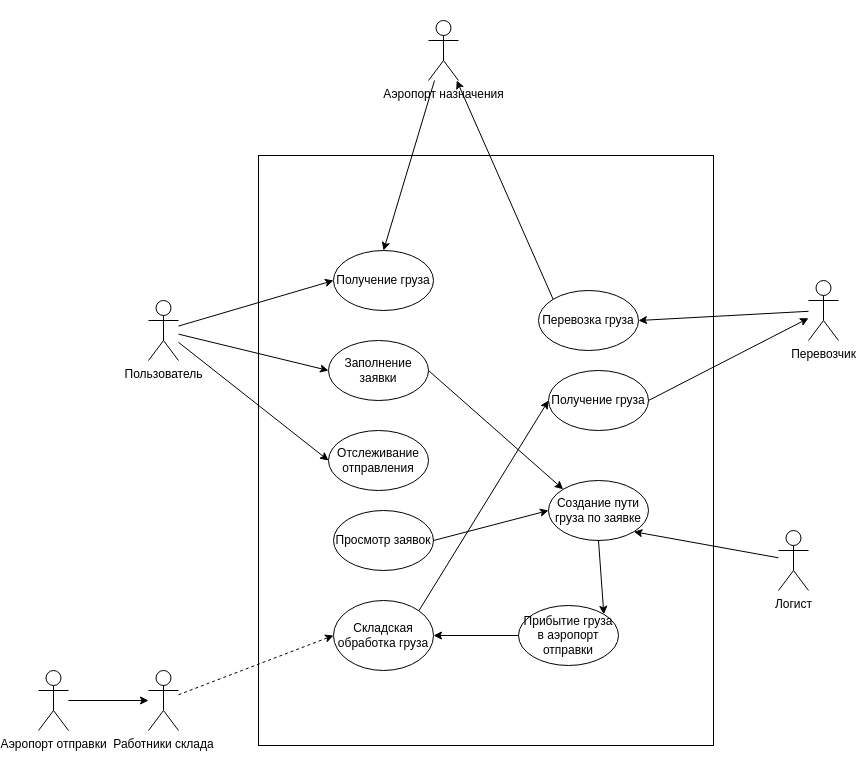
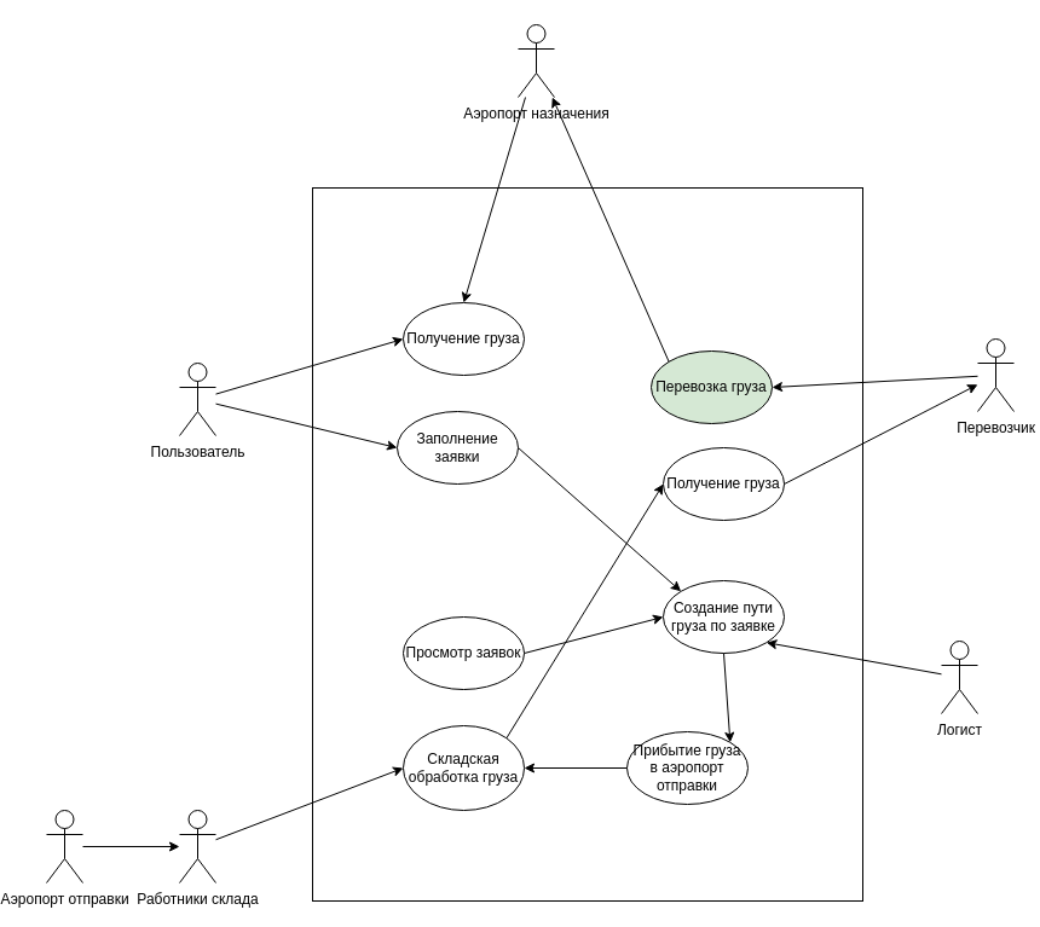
  <mxCell id="0" />
  <mxCell id="1" parent="0" />
  <mxCell id="2" value="" style="rounded=0;whiteSpace=wrap;html=1;" vertex="1" parent="1"><mxGeometry x="240" y="155" width="455" height="590" as="geometry" /></mxCell>
  <mxCell id="3" value="Пользователь" style="shape=umlActor;verticalLabelPosition=bottom;verticalAlign=top;html=1;outlineConnect=0;" vertex="1" parent="1"><mxGeometry x="130" y="300" width="30" height="60" as="geometry" /></mxCell>
  <mxCell id="4" value="Просмотр заявок" style="ellipse;whiteSpace=wrap;html=1;" vertex="1" parent="1"><mxGeometry x="315" y="510" width="100" height="60" as="geometry" /></mxCell>
  <mxCell id="5" value="Заполнение заявки" style="ellipse;whiteSpace=wrap;html=1;" vertex="1" parent="1"><mxGeometry x="310" y="340" width="100" height="60" as="geometry" /></mxCell>
- <mxCell id="6" value="Отслеживание отправления" style="ellipse;whiteSpace=wrap;html=1;" vertex="1" parent="1"><mxGeometry x="310" y="430" width="100" height="60" as="geometry" /></mxCell>
  <mxCell id="7" value="Логист" style="shape=umlActor;verticalLabelPosition=bottom;verticalAlign=top;html=1;outlineConnect=0;" vertex="1" parent="1"><mxGeometry x="760" y="530" width="30" height="60" as="geometry" /></mxCell>
  <mxCell id="8" value="Создание пути груза по заявке" style="ellipse;whiteSpace=wrap;html=1;" vertex="1" parent="1"><mxGeometry x="530" y="480" width="100" height="60" as="geometry" /></mxCell>
  <mxCell id="9" value="Получение груза" style="ellipse;whiteSpace=wrap;html=1;" vertex="1" parent="1"><mxGeometry x="315" y="250" width="100" height="60" as="geometry" /></mxCell>
  <mxCell id="10" value="Перевозчик" style="shape=umlActor;verticalLabelPosition=bottom;verticalAlign=top;html=1;outlineConnect=0;" vertex="1" parent="1"><mxGeometry x="790" y="280" width="30" height="60" as="geometry" /></mxCell>
- <mxCell id="11" value="Перевозка груза" style="ellipse;whiteSpace=wrap;html=1;" vertex="1" parent="1"><mxGeometry x="520" y="290" width="100" height="60" as="geometry" /></mxCell>
+ <mxCell id="11" value="Перевозка груза" style="ellipse;whiteSpace=wrap;html=1;fillColor=#d5e8d4;" vertex="1" parent="1"><mxGeometry x="520" y="290" width="100" height="60" as="geometry" /></mxCell>
  <mxCell id="12" value="Работники склада" style="shape=umlActor;verticalLabelPosition=bottom;verticalAlign=top;html=1;outlineConnect=0;" vertex="1" parent="1"><mxGeometry x="130" y="670" width="30" height="60" as="geometry" /></mxCell>
  <mxCell id="13" value="Прибытие груза в аэропорт отправки" style="ellipse;whiteSpace=wrap;html=1;" vertex="1" parent="1"><mxGeometry x="500" y="605" width="100" height="60" as="geometry" /></mxCell>
  <mxCell id="14" value="Складская обработка груза" style="ellipse;whiteSpace=wrap;html=1;" vertex="1" parent="1"><mxGeometry x="315" y="600" width="100" height="70" as="geometry" /></mxCell>
  <mxCell id="15" value="Получение груза" style="ellipse;whiteSpace=wrap;html=1;" vertex="1" parent="1"><mxGeometry x="530" y="370" width="100" height="60" as="geometry" /></mxCell>
  <mxCell id="16" value="Аэропорт назначения" style="shape=umlActor;verticalLabelPosition=bottom;verticalAlign=top;html=1;outlineConnect=0;" vertex="1" parent="1"><mxGeometry x="410" y="20" width="30" height="60" as="geometry" /></mxCell>
  <mxCell id="17" value="Аэропорт отправки" style="shape=umlActor;verticalLabelPosition=bottom;verticalAlign=top;html=1;outlineConnect=0;" vertex="1" parent="1"><mxGeometry y="670" width="30" height="60" as="geometry" x="20" /></mxCell>
  <mxCell id="18" value="" style="edgeStyle=none;orthogonalLoop=1;jettySize=auto;html=1;rounded=0;" edge="1" parent="1" source="17" target="12"><mxGeometry width="100" relative="1" as="geometry"><mxPoint x="210" y="740" as="sourcePoint" /><mxPoint x="310" y="740" as="targetPoint" /><Array as="points" /></mxGeometry></mxCell>
- <mxCell id="19" value="" style="edgeStyle=none;orthogonalLoop=1;jettySize=auto;html=1;rounded=0;entryX=0;entryY=0.5;entryDx=0;entryDy=0;dashed=1;" edge="1" parent="1" source="12" target="14"><mxGeometry width="100" relative="1" as="geometry"><mxPoint x="170" y="770" as="sourcePoint" /><mxPoint x="270" y="770" as="targetPoint" /><Array as="points" /></mxGeometry></mxCell>
+ <mxCell id="19" value="" style="edgeStyle=none;orthogonalLoop=1;jettySize=auto;html=1;rounded=0;entryX=0;entryY=0.5;entryDx=0;entryDy=0;" edge="1" parent="1" source="12" target="14"><mxGeometry width="100" relative="1" as="geometry"><mxPoint x="170" y="770" as="sourcePoint" /><mxPoint x="270" y="770" as="targetPoint" /><Array as="points" /></mxGeometry></mxCell>
  <mxCell id="20" value="" style="edgeStyle=none;orthogonalLoop=1;jettySize=auto;html=1;rounded=0;entryX=0;entryY=0.5;entryDx=0;entryDy=0;" edge="1" parent="1" source="3" target="9"><mxGeometry width="100" relative="1" as="geometry"><mxPoint x="110" y="440" as="sourcePoint" /><mxPoint x="210" y="440" as="targetPoint" /><Array as="points" /></mxGeometry></mxCell>
  <mxCell id="21" value="" style="edgeStyle=none;orthogonalLoop=1;jettySize=auto;html=1;rounded=0;entryX=0;entryY=0.5;entryDx=0;entryDy=0;" edge="1" parent="1" source="3" target="5"><mxGeometry width="100" relative="1" as="geometry"><mxPoint x="140" y="420" as="sourcePoint" /><mxPoint x="240" y="420" as="targetPoint" /><Array as="points" /></mxGeometry></mxCell>
- <mxCell id="22" value="" style="edgeStyle=none;orthogonalLoop=1;jettySize=auto;html=1;rounded=0;entryX=0;entryY=0.5;entryDx=0;entryDy=0;" edge="1" parent="1" source="3" target="6"><mxGeometry width="100" relative="1" as="geometry"><mxPoint x="90" y="440" as="sourcePoint" /><mxPoint x="190" y="440" as="targetPoint" /><Array as="points" /></mxGeometry></mxCell>
  <mxCell id="23" value="" style="edgeStyle=none;orthogonalLoop=1;jettySize=auto;html=1;rounded=0;entryX=0.5;entryY=0;entryDx=0;entryDy=0;" edge="1" parent="1" source="16" target="9"><mxGeometry width="100" relative="1" as="geometry"><mxPoint x="130" y="140" as="sourcePoint" /><mxPoint x="150" y="230" as="targetPoint" /><Array as="points" /></mxGeometry></mxCell>
  <mxCell id="24" value="" style="edgeStyle=none;orthogonalLoop=1;jettySize=auto;html=1;rounded=0;entryX=1;entryY=0.5;entryDx=0;entryDy=0;" edge="1" parent="1" source="10" target="11"><mxGeometry width="100" relative="1" as="geometry"><mxPoint x="720" y="430" as="sourcePoint" /><mxPoint x="820" y="430" as="targetPoint" /><Array as="points" /></mxGeometry></mxCell>
  <mxCell id="25" value="" style="edgeStyle=none;orthogonalLoop=1;jettySize=auto;html=1;rounded=0;exitX=0;exitY=0;exitDx=0;exitDy=0;" edge="1" parent="1" source="11" target="16"><mxGeometry width="100" relative="1" as="geometry"><mxPoint x="610" as="sourcePoint" y="70" /><mxPoint x="710" as="targetPoint" y="70" /><Array as="points" /></mxGeometry></mxCell>
  <mxCell id="26" value="" style="edgeStyle=none;orthogonalLoop=1;jettySize=auto;html=1;rounded=0;entryX=1;entryY=1;entryDx=0;entryDy=0;" edge="1" parent="1" source="7" target="8"><mxGeometry width="100" relative="1" as="geometry"><mxPoint x="735" y="680" as="sourcePoint" /><mxPoint x="835" y="680" as="targetPoint" /><Array as="points" /></mxGeometry></mxCell>
  <mxCell id="27" value="" style="edgeStyle=none;orthogonalLoop=1;jettySize=auto;html=1;rounded=0;entryX=1;entryY=0;entryDx=0;entryDy=0;exitX=0.5;exitY=1;exitDx=0;exitDy=0;" edge="1" parent="1" source="8" target="13"><mxGeometry width="100" relative="1" as="geometry"><mxPoint x="740" y="460" as="sourcePoint" /><mxPoint x="840" y="460" as="targetPoint" /><Array as="points" /></mxGeometry></mxCell>
  <mxCell id="28" value="" style="edgeStyle=none;orthogonalLoop=1;jettySize=auto;html=1;rounded=0;entryX=0;entryY=0.5;entryDx=0;entryDy=0;exitX=1;exitY=0;exitDx=0;exitDy=0;" edge="1" parent="1" source="14" target="15"><mxGeometry width="100" relative="1" as="geometry"><mxPoint x="420" y="600" as="sourcePoint" /><mxPoint x="520" y="600" as="targetPoint" /><Array as="points" /></mxGeometry></mxCell>
  <mxCell id="29" value="" style="edgeStyle=none;orthogonalLoop=1;jettySize=auto;html=1;rounded=0;exitX=1;exitY=0.5;exitDx=0;exitDy=0;" edge="1" parent="1" source="15" target="10"><mxGeometry width="100" relative="1" as="geometry"><mxPoint x="700" y="410" as="sourcePoint" /><mxPoint x="800" y="410" as="targetPoint" /><Array as="points" /></mxGeometry></mxCell>
  <mxCell id="30" value="" style="edgeStyle=none;orthogonalLoop=1;jettySize=auto;html=1;rounded=0;exitX=1;exitY=0.5;exitDx=0;exitDy=0;entryX=0;entryY=0.5;entryDx=0;entryDy=0;" edge="1" parent="1" source="4" target="8"><mxGeometry width="100" relative="1" as="geometry"><mxPoint x="430" y="590" as="sourcePoint" /><mxPoint x="530" y="590" as="targetPoint" /><Array as="points" /></mxGeometry></mxCell>
  <mxCell id="31" value="" style="edgeStyle=none;orthogonalLoop=1;jettySize=auto;html=1;rounded=0;exitX=1;exitY=0.5;exitDx=0;exitDy=0;entryX=0;entryY=0;entryDx=0;entryDy=0;" edge="1" parent="1" source="5" target="8"><mxGeometry width="100" relative="1" as="geometry"><mxPoint x="720" y="430" as="sourcePoint" /><mxPoint x="820" y="430" as="targetPoint" /><Array as="points" /></mxGeometry></mxCell>
  <mxCell id="32" value="" style="edgeStyle=none;orthogonalLoop=1;jettySize=auto;html=1;rounded=0;entryX=1;entryY=0.5;entryDx=0;entryDy=0;exitX=0;exitY=0.5;exitDx=0;exitDy=0;" edge="1" parent="1" source="13" target="14"><mxGeometry width="100" relative="1" as="geometry"><mxPoint x="720" y="710" as="sourcePoint" /><mxPoint x="820" y="710" as="targetPoint" /><Array as="points" /></mxGeometry></mxCell>
